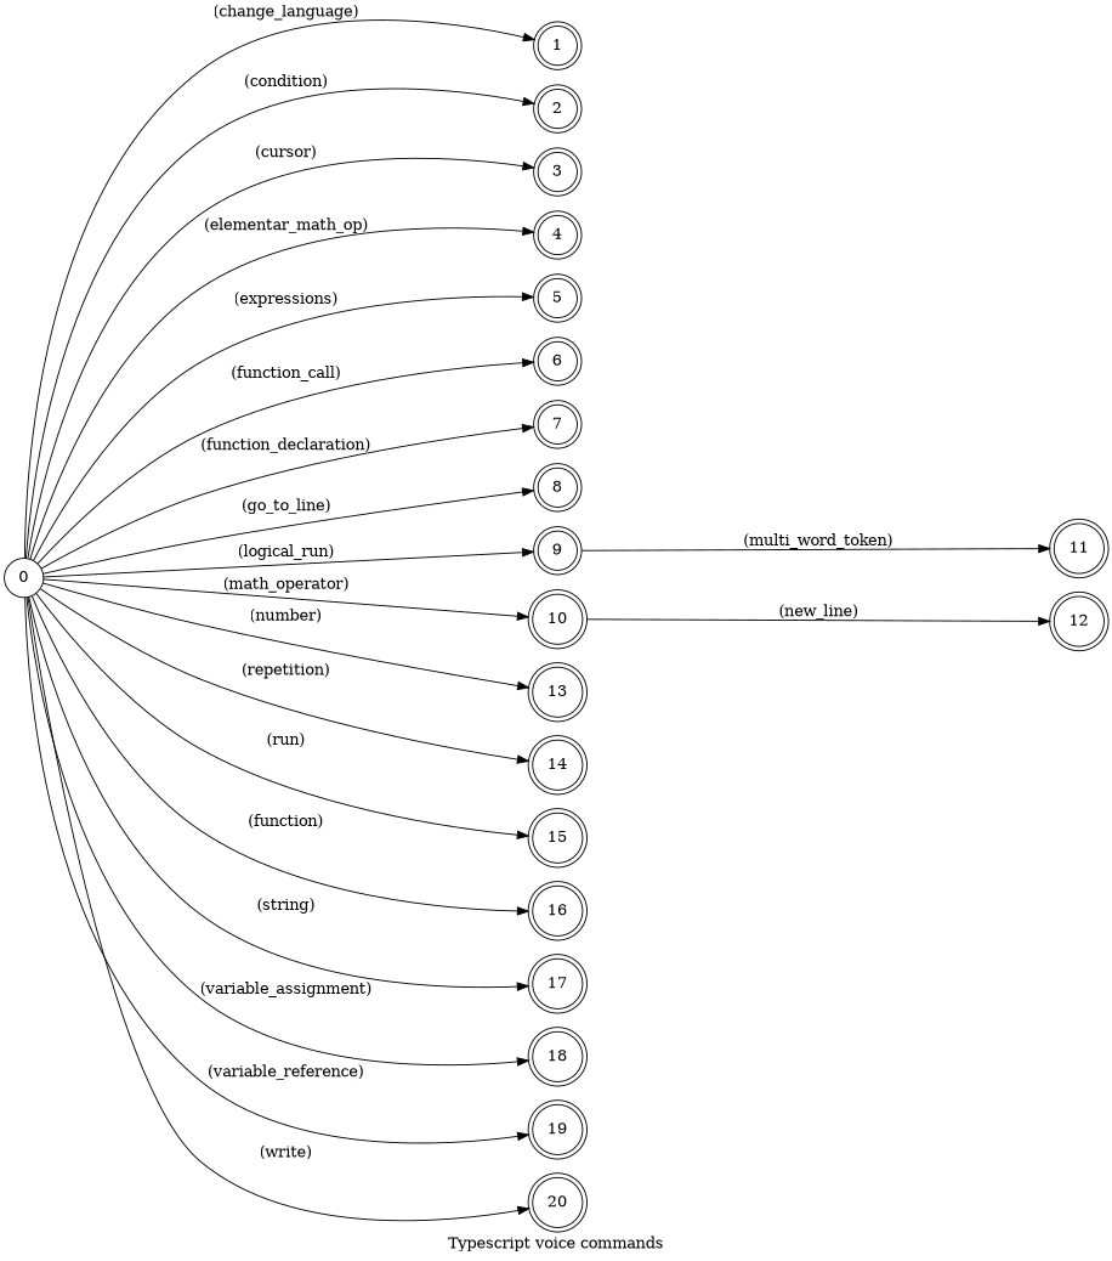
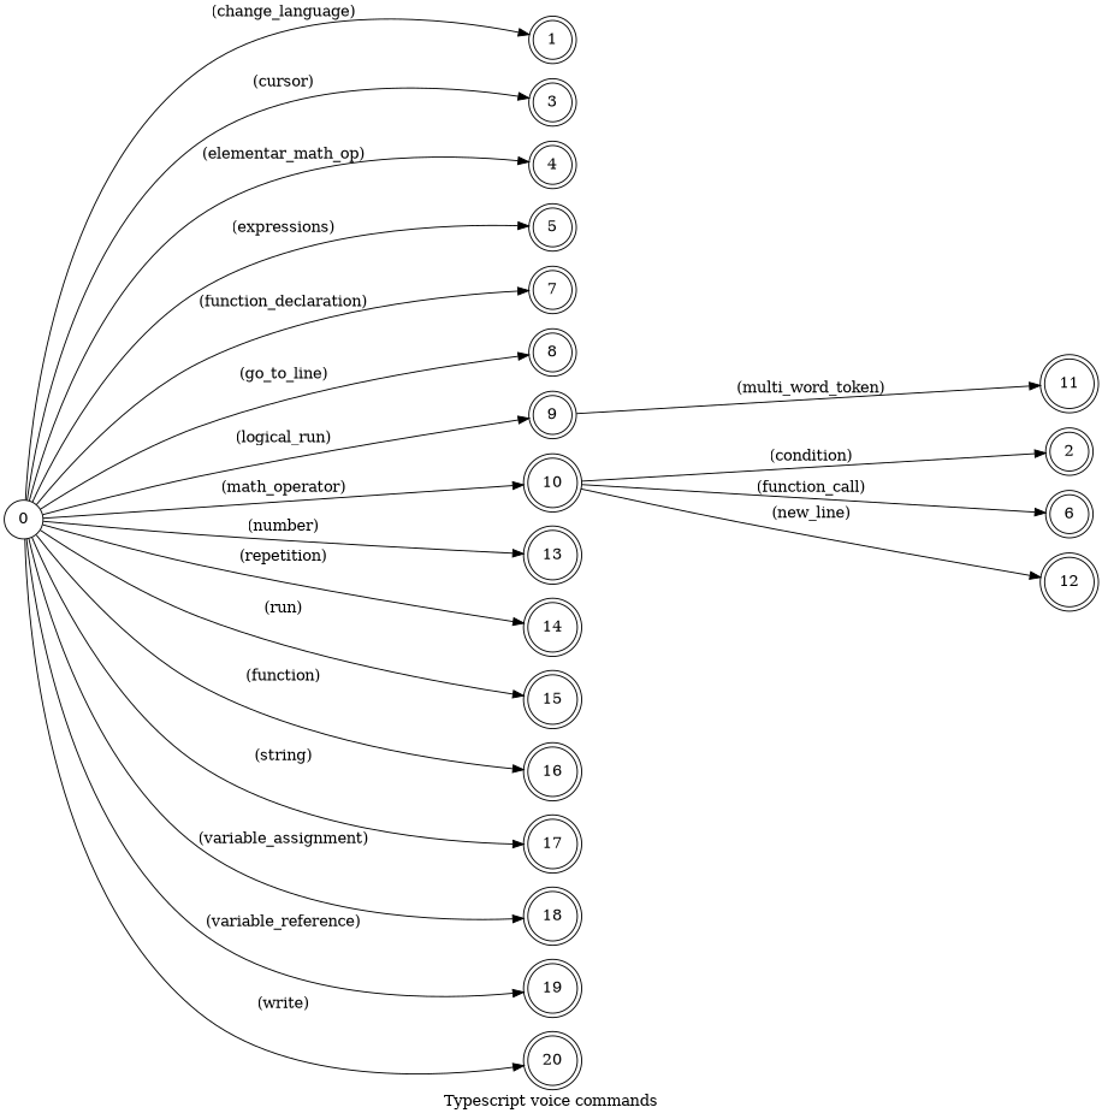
  digraph {
    desc="Collection of voice commands of the typescript language"
    label="Typescript voice commands"
    lang="en-US"
    langName=English
    nodesep=0.2
    rankdir=LR
    ranksep=4
    title="Typescript voice commands"
    node [shape=doublecircle]
    0 [shape=circle]
    1
    2
    3
    4
    5
    6
    7
    8
    9
    10
    13
    14
    15
    16
    17
    18
    19
    20
    11
    12
    0 -> 1 [label="(change_language)"]
-   0 -> 2 [label="(condition)"]
+   10 -> 2 [label="(condition)"]
    0 -> 3 [label="(cursor)"]
    0 -> 4 [label="(elementar_math_op)"]
    0 -> 5 [label="(expressions)"]
-   0 -> 6 [label="(function_call)"]
+   10 -> 6 [label="(function_call)"]
    0 -> 7 [label="(function_declaration)"]
    0 -> 8 [label="(go_to_line)"]
    0 -> 9 [label="(logical_run)"]
    0 -> 10 [label="(math_operator)"]
    0 -> 13 [label="(number)"]
    0 -> 14 [label="(repetition)"]
    0 -> 15 [label="(run)"]
    0 -> 16 [label="(function)"]
    0 -> 17 [label="(string)"]
    0 -> 18 [label="(variable_assignment)"]
    0 -> 19 [label="(variable_reference)"]
    0 -> 20 [label="(write)"]
    9 -> 11 [label="(multi_word_token)"]
    10 -> 12 [label="(new_line)"]
  }
